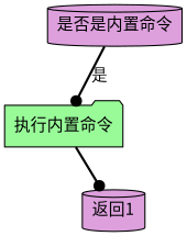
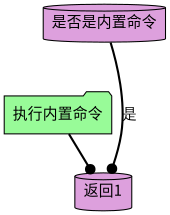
  digraph {
    randdir=LR
    node [fillcolor=plum fontname="Noto Sans CJK SC" shape=cylinder style=filled]
    edge [arrowhead=dot style=bold]
    "执行内置命令" [fillcolor=palegreen shape=folder]
    "是否是内置命令"
    "返回1"
    "执行内置命令" -> "返回1"
-   "是否是内置命令" -> "执行内置命令" [label="是"]
+   "是否是内置命令" -> "返回1" [label="是"]
  }
